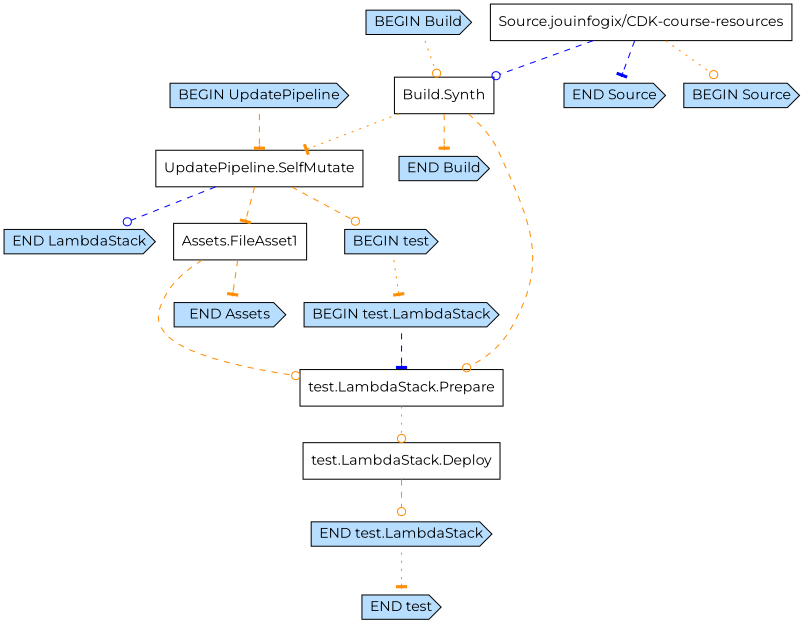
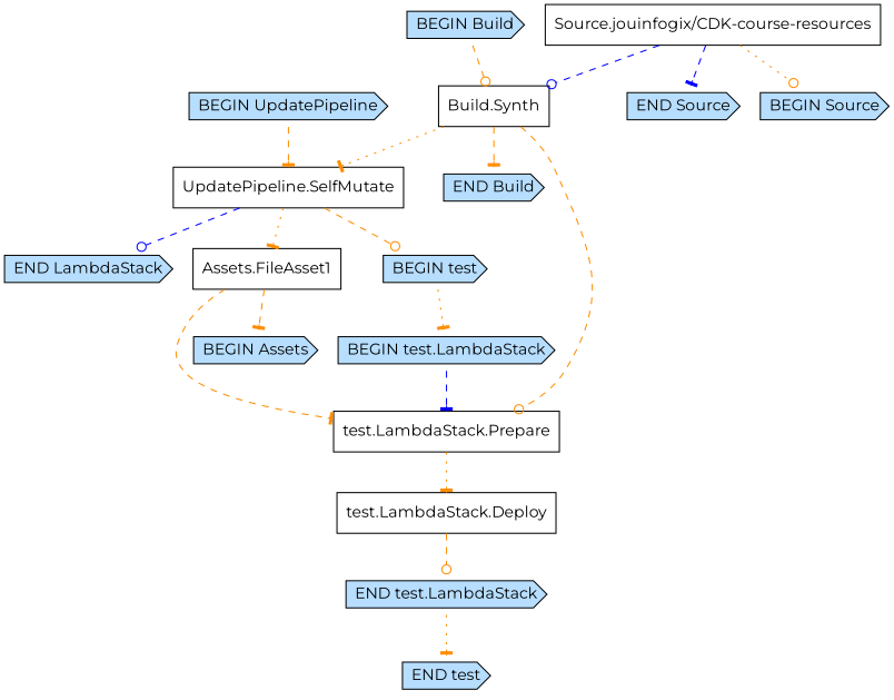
  digraph {
    fontname=Montserrat
    node [fontname=Montserrat shape=cds fillcolor="#b7deff" style=filled]
    edge [arrowhead=tee color=darkorange fontname=Montserrat style=dashed]
    "Build.Synth" [shape=box fillcolor="" style=""]
    "BEGIN Build"
    "END Build"
    "UpdatePipeline.SelfMutate" [shape=box fillcolor="" style=""]
    "test.LambdaStack.Prepare" [shape=box fillcolor="" style=""]
    n6 [label="END LambdaStack"]
    "Assets.FileAsset1" [shape=box fillcolor="" style=""]
    "BEGIN test"
    "test.LambdaStack.Deploy" [shape=box fillcolor="" style=""]
    "Source.jouinfogix/CDK-course-resources" [shape=box fillcolor="" style=""]
    "END Source"
    "BEGIN Source"
    "BEGIN UpdatePipeline"
-   "END Assets"
+   "END Assets" [label="BEGIN Assets"]
    "BEGIN test.LambdaStack"
    "END test.LambdaStack"
    "END test"
    "Build.Synth" -> "END Build"
    "Build.Synth" -> "UpdatePipeline.SelfMutate" [style=dotted]
    "Build.Synth" -> "test.LambdaStack.Prepare" [arrowhead=odot]
-   "BEGIN Build" -> "Build.Synth" [arrowhead=odot style=dotted]
+   "BEGIN Build" -> "Build.Synth" [arrowhead=odot]
    "UpdatePipeline.SelfMutate" -> n6 [arrowhead=odot color=blue]
-   "UpdatePipeline.SelfMutate" -> "Assets.FileAsset1"
+   "UpdatePipeline.SelfMutate" -> "Assets.FileAsset1" [style=dotted]
    "UpdatePipeline.SelfMutate" -> "BEGIN test" [arrowhead=odot]
-   "test.LambdaStack.Prepare" -> "test.LambdaStack.Deploy" [arrowhead=odot style=dotted]
-   "Assets.FileAsset1" -> "test.LambdaStack.Prepare" [arrowhead=odot]
+   "test.LambdaStack.Prepare" -> "test.LambdaStack.Deploy" [style=dotted]
+   "Assets.FileAsset1" -> "test.LambdaStack.Prepare"
    "Assets.FileAsset1" -> "END Assets"
    "BEGIN test" -> "BEGIN test.LambdaStack" [style=dotted]
    "test.LambdaStack.Deploy" -> "END test.LambdaStack" [arrowhead=odot]
    "Source.jouinfogix/CDK-course-resources" -> "Build.Synth" [arrowhead=odot color=blue]
    "Source.jouinfogix/CDK-course-resources" -> "END Source" [color=blue]
    "Source.jouinfogix/CDK-course-resources" -> "BEGIN Source" [arrowhead=odot style=dotted]
    "BEGIN UpdatePipeline" -> "UpdatePipeline.SelfMutate"
    "BEGIN test.LambdaStack" -> "test.LambdaStack.Prepare" [color=blue]
    "END test.LambdaStack" -> "END test" [style=dotted]
  }
